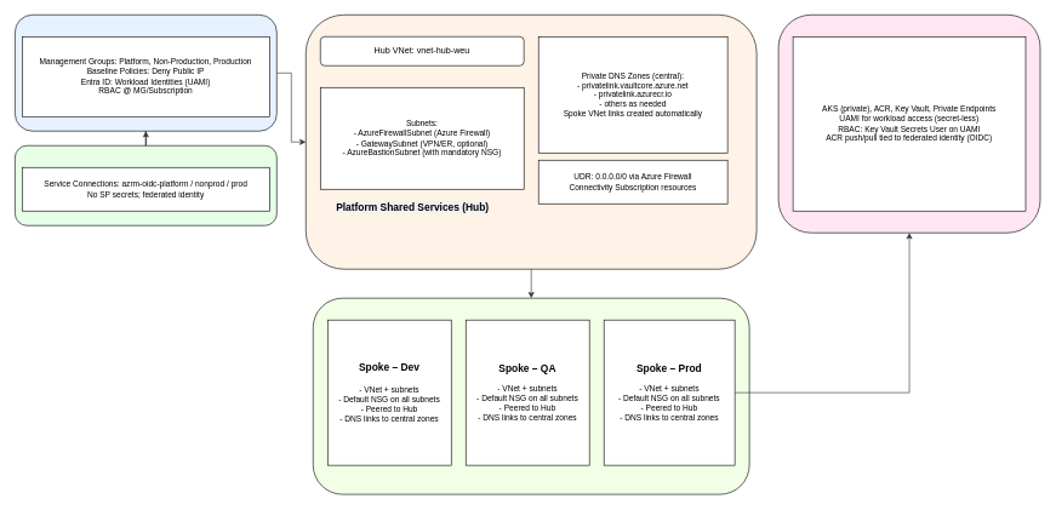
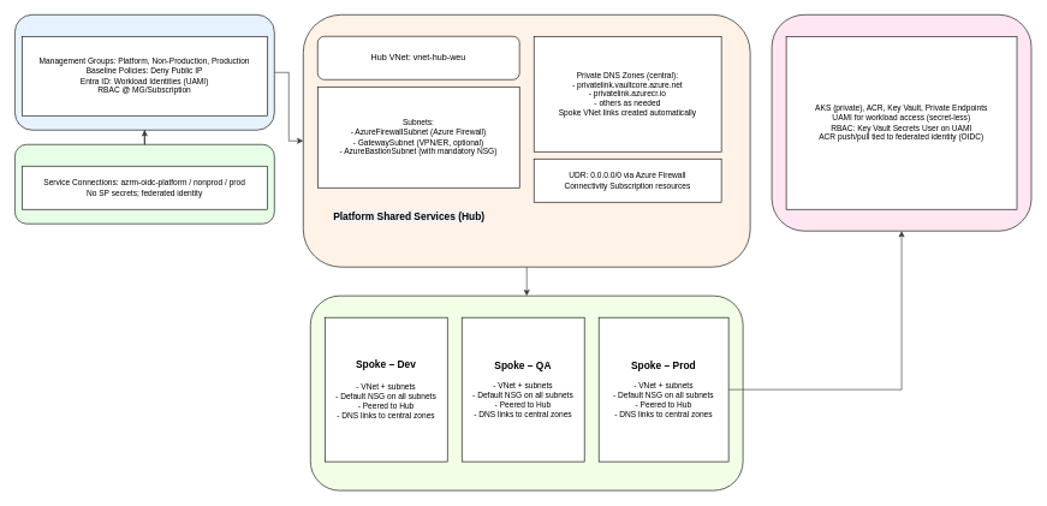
  <mxCell id="0" />
  <mxCell id="1" parent="0" />
  <mxCell id="2" value="Governance &amp; Identity" style="rounded=1;fillColor=#E6F2FF;fontSize=14;fontStyle=1;whiteSpace=wrap;html=1;" parent="1" vertex="1"><mxGeometry x="20" y="20" width="360" height="160" as="geometry" /></mxCell>
  <mxCell id="3" value="Management Groups: Platform, Non-Production, Production&#10;Baseline Policies: Deny Public IP&#10;Entra ID: Workload Identities (UAMI)&#10;RBAC @ MG/Subscription" style="rounded=0;fillColor=#FFFFFF;fontSize=11;whiteSpace=wrap;html=1;" parent="2" vertex="1"><mxGeometry x="10" y="30" width="340" height="110" as="geometry" /></mxCell>
  <mxCell id="4" value="Azure DevOps Pipeline (OIDC – Secret-less)" style="rounded=1;fillColor=#E6FFE6;fontSize=14;fontStyle=1;whiteSpace=wrap;html=1;" parent="1" vertex="1"><mxGeometry x="20" y="200" width="360" height="110" as="geometry" /></mxCell>
  <mxCell id="5" value="Service Connections: azrm-oidc-platform / nonprod / prod&#10;No SP secrets; federated identity" style="rounded=0;fillColor=#FFFFFF;fontSize=11;whiteSpace=wrap;html=1;" parent="4" vertex="1"><mxGeometry x="10" y="30" width="340" height="60" as="geometry" /></mxCell>
  <mxCell id="6" value="" style="rounded=1;fillColor=#FFF2E6;fontSize=14;fontStyle=1;whiteSpace=wrap;html=1;" parent="1" vertex="1"><mxGeometry x="420" y="20" width="620" height="350" as="geometry" /></mxCell>
- <mxCell id="7" value="Hub VNet: vnet-hub-weu" style="rounded=1;fillColor=#FFFFFF;fontSize=12;whiteSpace=wrap;html=1;" parent="6" vertex="1"><mxGeometry x="20" y="30" width="280" height="40" as="geometry" /></mxCell>
+ <mxCell id="7" value="Hub VNet: vnet-hub-weu" style="rounded=1;fillColor=#FFFFFF;fontSize=12;whiteSpace=wrap;html=1;" parent="6" vertex="1"><mxGeometry x="20" y="30" width="280" height="60" as="geometry" /></mxCell>
  <mxCell id="8" value="Subnets:&#10;- AzureFirewallSubnet (Azure Firewall)&#10;- GatewaySubnet (VPN/ER, optional)&#10;- AzureBastionSubnet (with mandatory NSG)" style="rounded=0;fillColor=#FFFFFF;fontSize=11;whiteSpace=wrap;html=1;" parent="6" vertex="1"><mxGeometry x="20" y="100" width="280" height="140" as="geometry" /></mxCell>
  <mxCell id="9" value="Private DNS Zones (central):&#10;- privatelink.vaultcore.azure.net&#10;- privatelink.azurecr.io&#10;- others as needed&#10;Spoke VNet links created automatically" style="rounded=0;fillColor=#FFFFFF;fontSize=11;whiteSpace=wrap;html=1;" parent="6" vertex="1"><mxGeometry x="320" y="30" width="260" height="160" as="geometry" /></mxCell>
  <mxCell id="10" value="UDR: 0.0.0.0/0 via Azure Firewall&#10;Connectivity Subscription resources" style="rounded=0;fillColor=#FFFFFF;fontSize=11;whiteSpace=wrap;html=1;" parent="6" vertex="1"><mxGeometry x="320" y="200" width="260" height="60" as="geometry" /></mxCell>
- <mxCell id="11" value="&lt;span style=&quot;color: rgb(0, 0, 0); font-family: Helvetica; font-size: 14px; font-style: normal; font-variant-ligatures: normal; font-variant-caps: normal; font-weight: 700; letter-spacing: normal; orphans: 2; text-align: center; text-indent: 0px; text-transform: none; widows: 2; word-spacing: 0px; -webkit-text-stroke-width: 0px; white-space: normal; text-decoration-thickness: initial; text-decoration-style: initial; text-decoration-color: initial; float: none; display: inline !important;&quot;&gt;Platform Shared Services (Hub)&lt;/span&gt;" style="text;whiteSpace=wrap;html=1;labelBackgroundColor=#F2F2F2;" vertex="1" parent="6"><mxGeometry x="40" y="250" width="240" height="40" as="geometry" /></mxCell>
+ <mxCell id="11" value="&lt;span style=&quot;color: rgb(0, 0, 0); font-family: Helvetica; font-size: 14px; font-style: normal; font-variant-ligatures: normal; font-variant-caps: normal; font-weight: 700; letter-spacing: normal; orphans: 2; text-align: center; text-indent: 0px; text-transform: none; widows: 2; word-spacing: 0px; -webkit-text-stroke-width: 0px; white-space: normal; text-decoration-thickness: initial; text-decoration-style: initial; text-decoration-color: initial; float: none; display: inline !important;&quot;&gt;Platform Shared Services (Hub)&lt;/span&gt;" style="text;whiteSpace=wrap;html=1;labelBackgroundColor=#F2F2F2;" vertex="1" parent="6"><mxGeometry x="40" y="265" width="240" height="40" as="geometry" /></mxCell>
  <mxCell id="12" value="Environment Spokes" style="rounded=1;fillColor=#F2FFE6;fontSize=14;fontStyle=1;whiteSpace=wrap;html=1;" parent="1" vertex="1"><mxGeometry x="430" y="410" width="600" height="270" as="geometry" /></mxCell>
  <mxCell id="13" value="&lt;b&gt;&lt;font style=&quot;font-size: 14px;&quot;&gt;Spoke – Dev&lt;/font&gt;&lt;/b&gt;&lt;div&gt;&lt;span style=&quot;font-size: 14px;&quot;&gt;&lt;b&gt;&lt;br&gt;&lt;/b&gt;&lt;/span&gt;- VNet + subnets&lt;br&gt;- Default NSG on all subnets&lt;br&gt;- Peered to Hub&lt;br&gt;- DNS links to central zones&lt;/div&gt;" style="rounded=0;fillColor=#FFFFFF;fontSize=11;whiteSpace=wrap;html=1;" parent="12" vertex="1"><mxGeometry x="20" y="30" width="170" height="200" as="geometry" /></mxCell>
  <mxCell id="14" value="&lt;b&gt;&lt;font style=&quot;font-size: 14px;&quot;&gt;Spoke – QA&lt;/font&gt;&lt;/b&gt;&lt;div&gt;&lt;br&gt;- VNet + subnets&lt;br&gt;- Default NSG on all subnets&lt;br&gt;- Peered to Hub&lt;br&gt;- DNS links to central zones&lt;/div&gt;" style="rounded=0;fillColor=#FFFFFF;fontSize=11;whiteSpace=wrap;html=1;" parent="12" vertex="1"><mxGeometry x="210" y="30" width="170" height="200" as="geometry" /></mxCell>
  <mxCell id="15" value="&lt;b&gt;&lt;font style=&quot;font-size: 14px;&quot;&gt;Spoke – Prod&lt;/font&gt;&lt;/b&gt;&lt;div&gt;&lt;br&gt;- VNet + subnets&lt;br&gt;- Default NSG on all subnets&lt;br&gt;- Peered to Hub&lt;br&gt;- DNS links to central zones&lt;/div&gt;" style="rounded=0;fillColor=#FFFFFF;fontSize=11;whiteSpace=wrap;html=1;" parent="12" vertex="1"><mxGeometry x="400" y="30" width="180" height="200" as="geometry" /></mxCell>
  <mxCell id="16" value="Prod Workload Resources" style="rounded=1;fillColor=#FFE6F2;fontSize=13;fontStyle=1;whiteSpace=wrap;html=1;" parent="1" vertex="1"><mxGeometry x="1070" y="20" width="360" height="300" as="geometry" /></mxCell>
  <mxCell id="17" value="AKS (private), ACR, Key Vault, Private Endpoints&#10;UAMI for workload access (secret-less)&#10;RBAC: Key Vault Secrets User on UAMI&#10;ACR push/pull tied to federated identity (OIDC)" style="rounded=0;fillColor=#FFFFFF;fontSize=11;whiteSpace=wrap;html=1;" parent="16" vertex="1"><mxGeometry x="20" y="30" width="320" height="240" as="geometry" /></mxCell>
  <mxCell id="18" style="edgeStyle=orthogonalEdgeStyle;rounded=0;orthogonalLoop=1;jettySize=auto;html=1;strokeColor=#333333;" parent="1" source="4" target="2" edge="1"><mxGeometry relative="1" as="geometry" /></mxCell>
  <mxCell id="19" style="edgeStyle=orthogonalEdgeStyle;rounded=0;orthogonalLoop=1;jettySize=auto;html=1;strokeColor=#333333;" parent="1" source="2" target="6" edge="1"><mxGeometry relative="1" as="geometry" /></mxCell>
  <mxCell id="20" style="edgeStyle=orthogonalEdgeStyle;rounded=0;orthogonalLoop=1;jettySize=auto;html=1;strokeColor=#333333;" parent="1" source="6" target="12" edge="1"><mxGeometry relative="1" as="geometry" /></mxCell>
  <mxCell id="21" style="edgeStyle=orthogonalEdgeStyle;rounded=0;orthogonalLoop=1;jettySize=auto;html=1;strokeColor=#333333;" parent="1" source="15" target="16" edge="1"><mxGeometry relative="1" as="geometry" /></mxCell>
